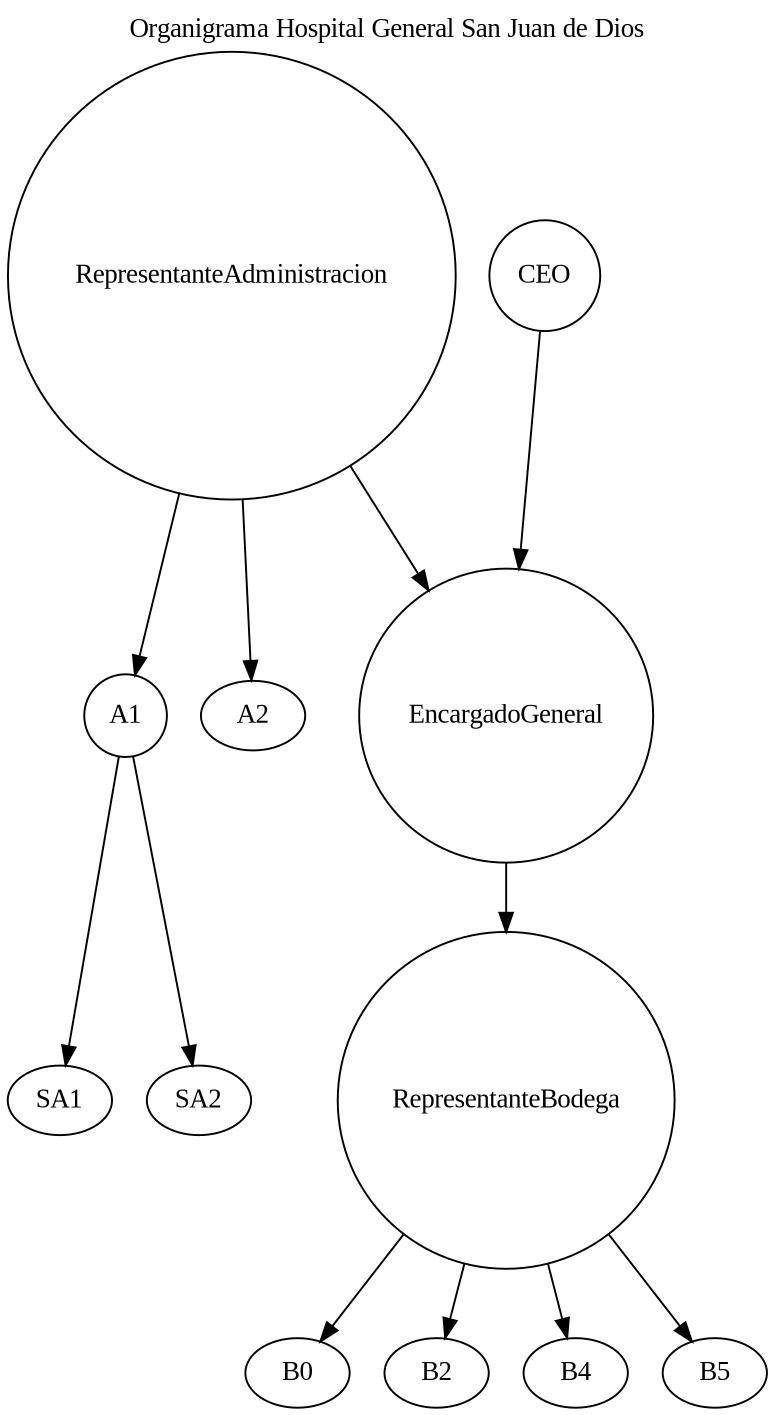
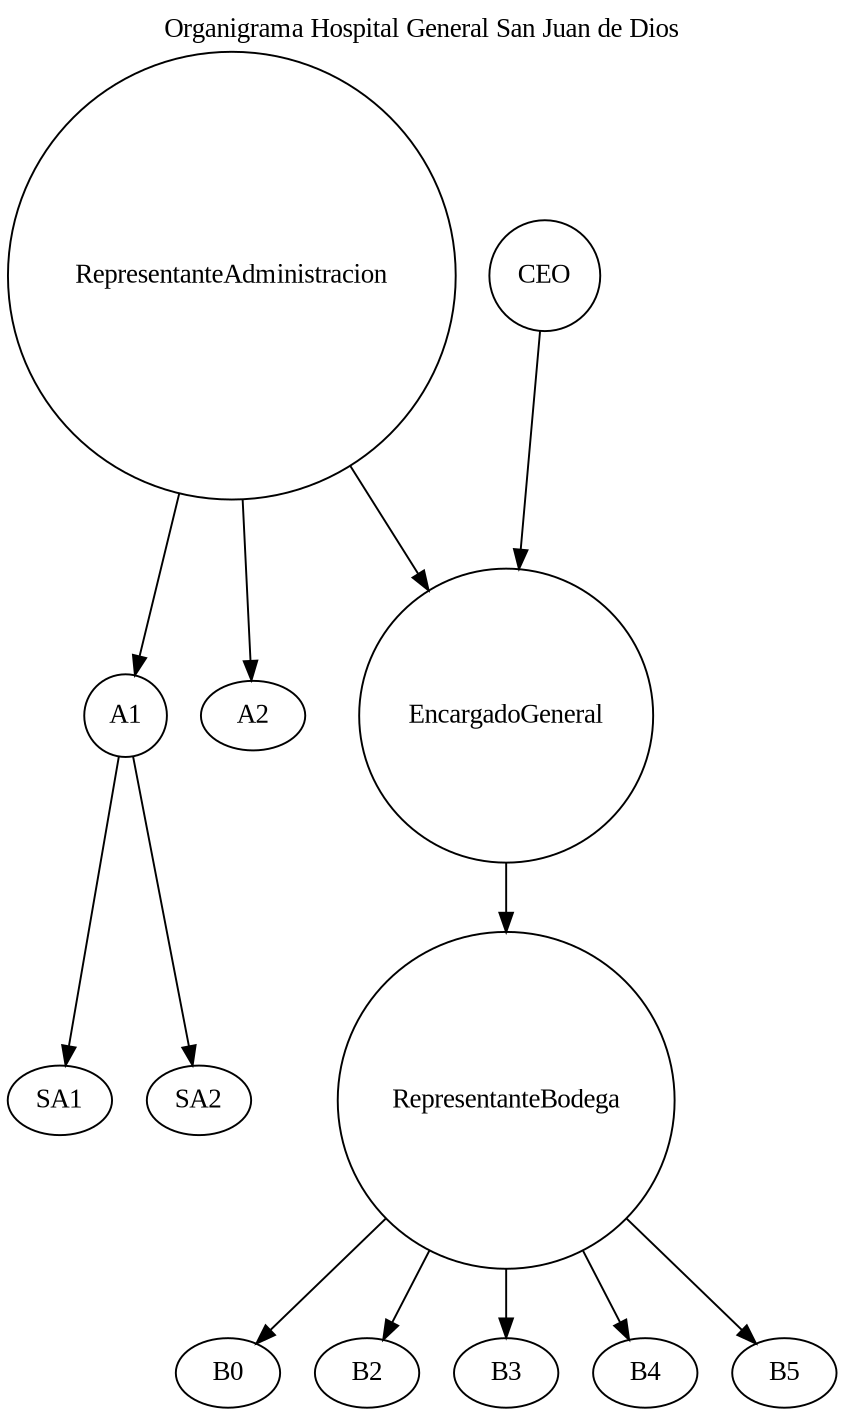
  digraph {
    fontname="Liberation Serif"
    label="Organigrama Hospital General San Juan de Dios"
    labelloc=t
    rankdir=TB
    node [fontname="Liberation Serif"]
    edge [fontname="Liberation Serif"]
    A1 [shape=circle]
    SA1
    SA2
    CEO [shape=circle]
    EncargadoGeneral [shape=circle]
    RepresentanteBodega [shape=circle]
    n7 [label=B0]
    B2
+   B3
    B4
    B5
    RepresentanteAdministracion [shape=circle]
    A2
    A1 -> SA1
    A1 -> SA2
    CEO -> EncargadoGeneral
    EncargadoGeneral -> RepresentanteBodega
    RepresentanteBodega -> n7
    RepresentanteBodega -> B2
+   RepresentanteBodega -> B3
    RepresentanteBodega -> B4
    RepresentanteBodega -> B5
    RepresentanteAdministracion -> A1
    RepresentanteAdministracion -> EncargadoGeneral
    RepresentanteAdministracion -> A2
  }
